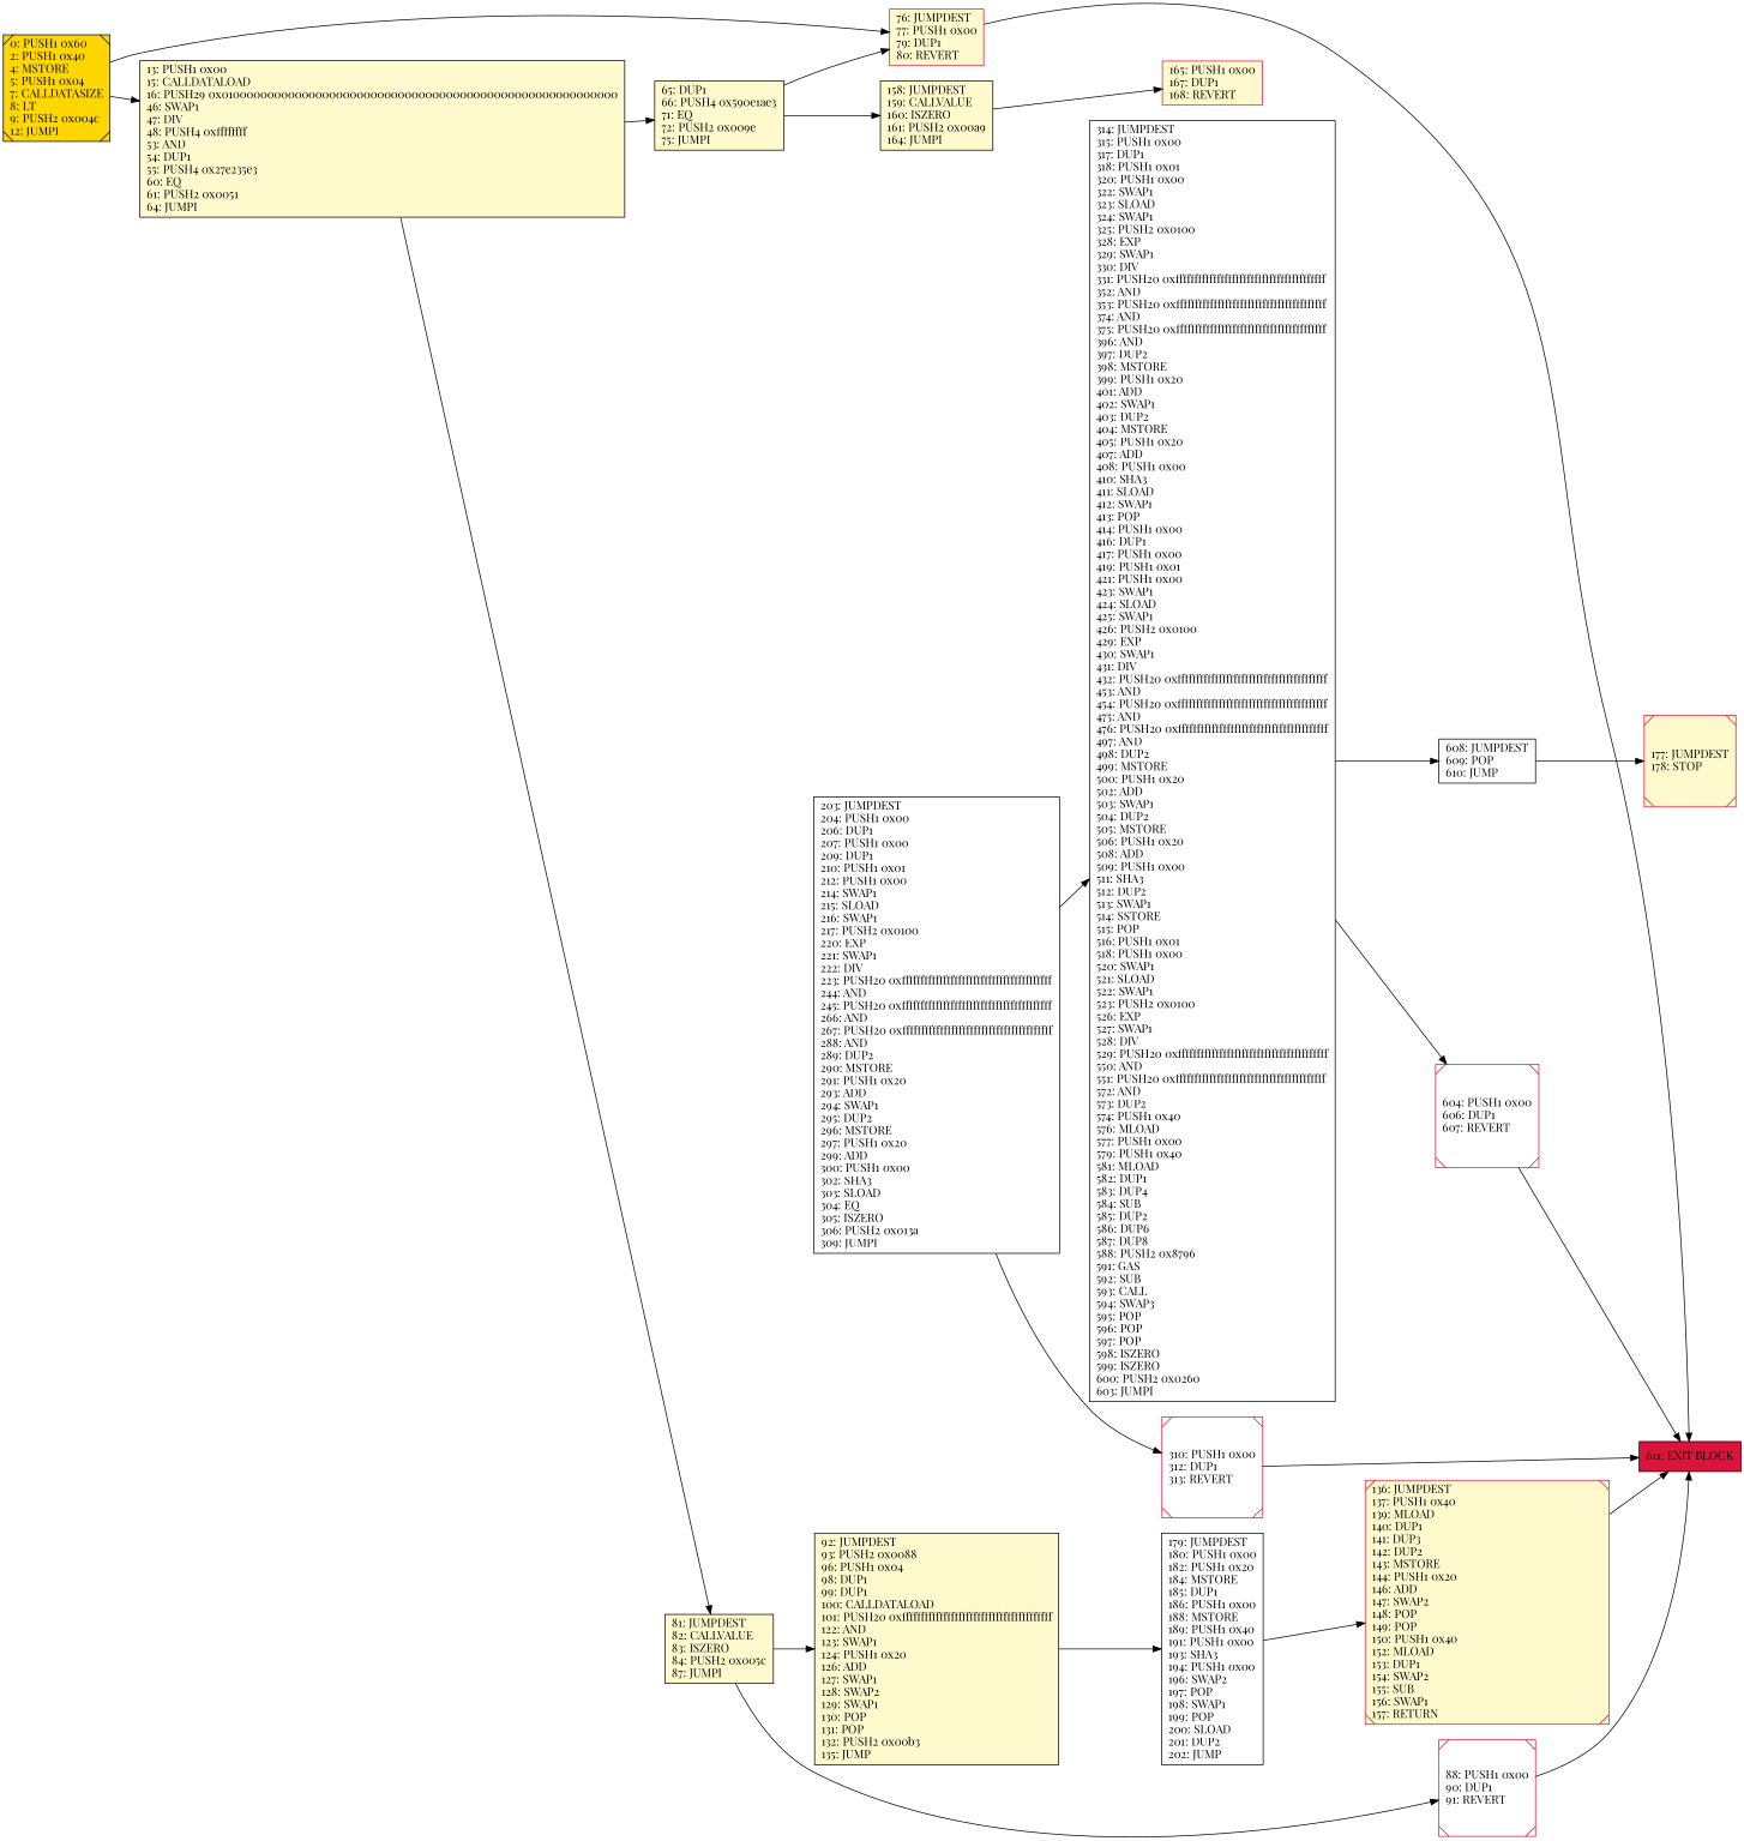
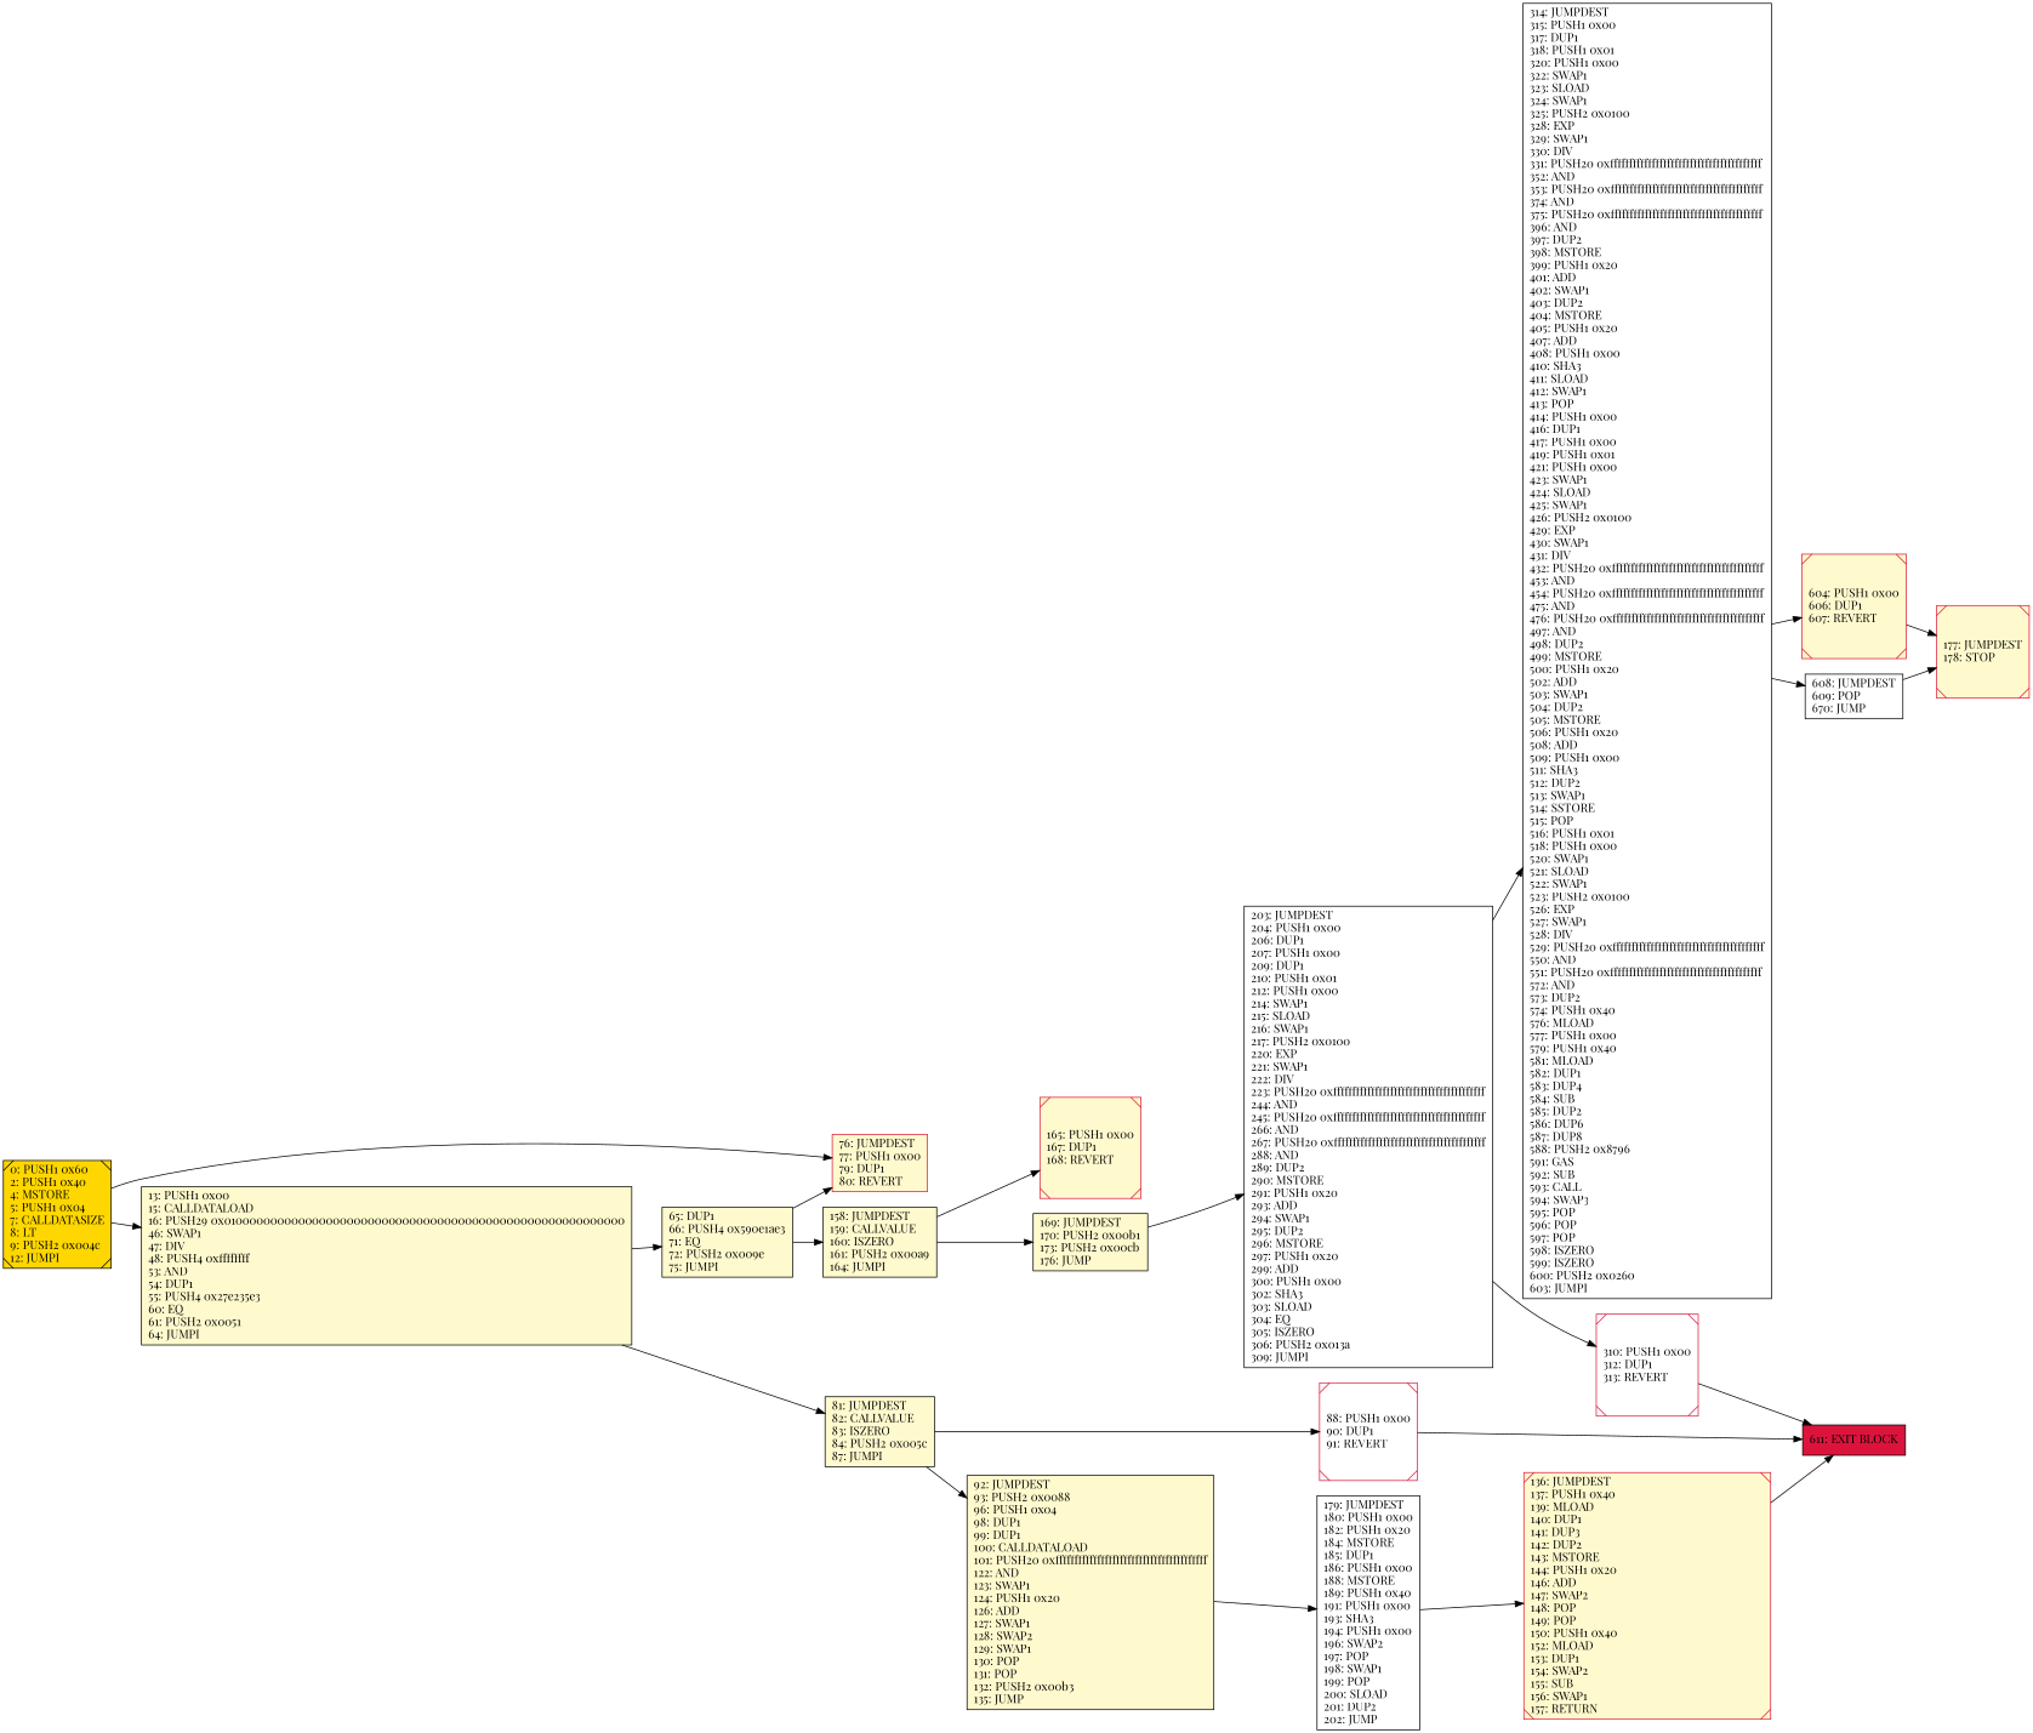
  digraph {
    fontname="Playfair Display"
    rankdir=LR
    node [color=black fillcolor=lemonchiffon fontcolor=black fontname="Playfair Display" shape=box style=filled]
    edge [fontname="Playfair Display"]
    n1 [fillcolor=crimson label="611: EXIT BLOCK\l"]
-   n2 [color=crimson label="165: PUSH1 0x00\l167: DUP1\l168: REVERT\l"]
+   n2 [color=crimson label="165: PUSH1 0x00\l167: DUP1\l168: REVERT\l" shape=Msquare]
    n3 [color=crimson label="177: JUMPDEST\l178: STOP\l" shape=Msquare]
    n4 [fillcolor=gold label="0: PUSH1 0x60\l2: PUSH1 0x40\l4: MSTORE\l5: PUSH1 0x04\l7: CALLDATASIZE\l8: LT\l9: PUSH2 0x004c\l12: JUMPI\l" shape=Msquare]
    n5 [color=crimson label="76: JUMPDEST\l77: PUSH1 0x00\l79: DUP1\l80: REVERT\l"]
    n6 [label="13: PUSH1 0x00\l15: CALLDATALOAD\l16: PUSH29 0x0100000000000000000000000000000000000000000000000000000000\l46: SWAP1\l47: DIV\l48: PUSH4 0xffffffff\l53: AND\l54: DUP1\l55: PUSH4 0x27e235e3\l60: EQ\l61: PUSH2 0x0051\l64: JUMPI\l"]
    n7 [label="81: JUMPDEST\l82: CALLVALUE\l83: ISZERO\l84: PUSH2 0x005c\l87: JUMPI\l"]
    n8 [label="65: DUP1\l66: PUSH4 0x590e1ae3\l71: EQ\l72: PUSH2 0x009e\l75: JUMPI\l"]
-   n9 [fillcolor=white label="608: JUMPDEST\l609: POP\l610: JUMP\l"]
+   n9 [fillcolor=white label="608: JUMPDEST\l609: POP\l670: JUMP\l"]
    n10 [fillcolor=white label="179: JUMPDEST\l180: PUSH1 0x00\l182: PUSH1 0x20\l184: MSTORE\l185: DUP1\l186: PUSH1 0x00\l188: MSTORE\l189: PUSH1 0x40\l191: PUSH1 0x00\l193: SHA3\l194: PUSH1 0x00\l196: SWAP2\l197: POP\l198: SWAP1\l199: POP\l200: SLOAD\l201: DUP2\l202: JUMP\l"]
    n11 [color=crimson label="136: JUMPDEST\l137: PUSH1 0x40\l139: MLOAD\l140: DUP1\l141: DUP3\l142: DUP2\l143: MSTORE\l144: PUSH1 0x20\l146: ADD\l147: SWAP2\l148: POP\l149: POP\l150: PUSH1 0x40\l152: MLOAD\l153: DUP1\l154: SWAP2\l155: SUB\l156: SWAP1\l157: RETURN\l" shape=Msquare]
    n12 [fillcolor=white label="314: JUMPDEST\l315: PUSH1 0x00\l317: DUP1\l318: PUSH1 0x01\l320: PUSH1 0x00\l322: SWAP1\l323: SLOAD\l324: SWAP1\l325: PUSH2 0x0100\l328: EXP\l329: SWAP1\l330: DIV\l331: PUSH20 0xffffffffffffffffffffffffffffffffffffffff\l352: AND\l353: PUSH20 0xffffffffffffffffffffffffffffffffffffffff\l374: AND\l375: PUSH20 0xffffffffffffffffffffffffffffffffffffffff\l396: AND\l397: DUP2\l398: MSTORE\l399: PUSH1 0x20\l401: ADD\l402: SWAP1\l403: DUP2\l404: MSTORE\l405: PUSH1 0x20\l407: ADD\l408: PUSH1 0x00\l410: SHA3\l411: SLOAD\l412: SWAP1\l413: POP\l414: PUSH1 0x00\l416: DUP1\l417: PUSH1 0x00\l419: PUSH1 0x01\l421: PUSH1 0x00\l423: SWAP1\l424: SLOAD\l425: SWAP1\l426: PUSH2 0x0100\l429: EXP\l430: SWAP1\l431: DIV\l432: PUSH20 0xffffffffffffffffffffffffffffffffffffffff\l453: AND\l454: PUSH20 0xffffffffffffffffffffffffffffffffffffffff\l475: AND\l476: PUSH20 0xffffffffffffffffffffffffffffffffffffffff\l497: AND\l498: DUP2\l499: MSTORE\l500: PUSH1 0x20\l502: ADD\l503: SWAP1\l504: DUP2\l505: MSTORE\l506: PUSH1 0x20\l508: ADD\l509: PUSH1 0x00\l511: SHA3\l512: DUP2\l513: SWAP1\l514: SSTORE\l515: POP\l516: PUSH1 0x01\l518: PUSH1 0x00\l520: SWAP1\l521: SLOAD\l522: SWAP1\l523: PUSH2 0x0100\l526: EXP\l527: SWAP1\l528: DIV\l529: PUSH20 0xffffffffffffffffffffffffffffffffffffffff\l550: AND\l551: PUSH20 0xffffffffffffffffffffffffffffffffffffffff\l572: AND\l573: DUP2\l574: PUSH1 0x40\l576: MLOAD\l577: PUSH1 0x00\l579: PUSH1 0x40\l581: MLOAD\l582: DUP1\l583: DUP4\l584: SUB\l585: DUP2\l586: DUP6\l587: DUP8\l588: PUSH2 0x8796\l591: GAS\l592: SUB\l593: CALL\l594: SWAP3\l595: POP\l596: POP\l597: POP\l598: ISZERO\l599: ISZERO\l600: PUSH2 0x0260\l603: JUMPI\l"]
-   n13 [color=crimson fillcolor=white label="604: PUSH1 0x00\l606: DUP1\l607: REVERT\l" shape=Msquare]
+   n13 [color=crimson label="604: PUSH1 0x00\l606: DUP1\l607: REVERT\l" shape=Msquare]
    n14 [fillcolor=white label="203: JUMPDEST\l204: PUSH1 0x00\l206: DUP1\l207: PUSH1 0x00\l209: DUP1\l210: PUSH1 0x01\l212: PUSH1 0x00\l214: SWAP1\l215: SLOAD\l216: SWAP1\l217: PUSH2 0x0100\l220: EXP\l221: SWAP1\l222: DIV\l223: PUSH20 0xffffffffffffffffffffffffffffffffffffffff\l244: AND\l245: PUSH20 0xffffffffffffffffffffffffffffffffffffffff\l266: AND\l267: PUSH20 0xffffffffffffffffffffffffffffffffffffffff\l288: AND\l289: DUP2\l290: MSTORE\l291: PUSH1 0x20\l293: ADD\l294: SWAP1\l295: DUP2\l296: MSTORE\l297: PUSH1 0x20\l299: ADD\l300: PUSH1 0x00\l302: SHA3\l303: SLOAD\l304: EQ\l305: ISZERO\l306: PUSH2 0x013a\l309: JUMPI\l"]
    n15 [color=crimson fillcolor=white label="310: PUSH1 0x00\l312: DUP1\l313: REVERT\l" shape=Msquare]
    n16 [color=crimson fillcolor=white label="88: PUSH1 0x00\l90: DUP1\l91: REVERT\l" shape=Msquare]
    n17 [label="92: JUMPDEST\l93: PUSH2 0x0088\l96: PUSH1 0x04\l98: DUP1\l99: DUP1\l100: CALLDATALOAD\l101: PUSH20 0xffffffffffffffffffffffffffffffffffffffff\l122: AND\l123: SWAP1\l124: PUSH1 0x20\l126: ADD\l127: SWAP1\l128: SWAP2\l129: SWAP1\l130: POP\l131: POP\l132: PUSH2 0x00b3\l135: JUMP\l"]
    n18 [label="158: JUMPDEST\l159: CALLVALUE\l160: ISZERO\l161: PUSH2 0x00a9\l164: JUMPI\l"]
+   n19 [label="169: JUMPDEST\l170: PUSH2 0x00b1\l173: PUSH2 0x00cb\l176: JUMP\l"]
    n4 -> n5
    n4 -> n6
-   n5 -> n1
    n6 -> n7
    n6 -> n8
    n7 -> n16
    n7 -> n17
    n8 -> n5
    n8 -> n18
    n9 -> n3
    n10 -> n11
    n11 -> n1
    n12 -> n9
    n12 -> n13
-   n13 -> n1
+   n13 -> n3
    n14 -> n12
    n14 -> n15
    n15 -> n1
    n16 -> n1
    n17 -> n10
    n18 -> n2
+   n18 -> n19
+   n19 -> n14
  }
